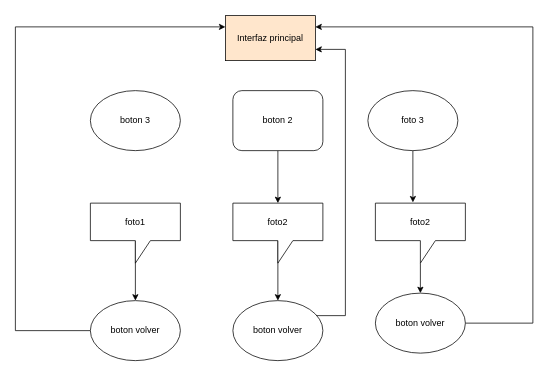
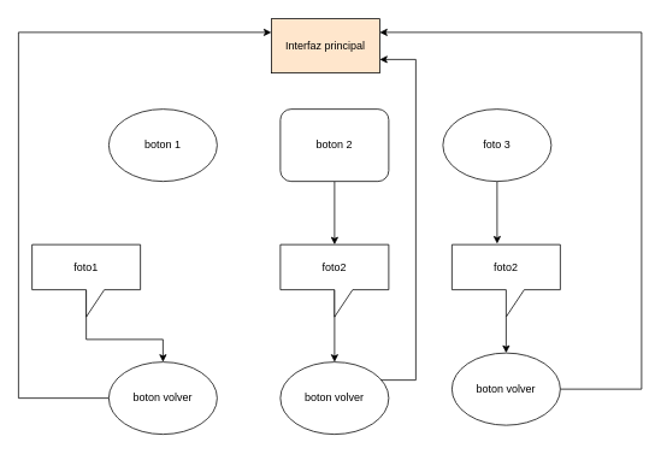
  <mxCell id="0" />
  <mxCell id="1" parent="0" />
  <mxCell id="2" value="Interfaz principal" style="rounded=0;whiteSpace=wrap;html=1;fillColor=#ffe6cc;" vertex="1" parent="1"><mxGeometry x="300" y="20" width="120" height="60" as="geometry" /></mxCell>
- <mxCell id="3" value="boton 3" style="ellipse;whiteSpace=wrap;html=1;" vertex="1" parent="1"><mxGeometry x="120" y="120" width="120" height="80" as="geometry" /></mxCell>
+ <mxCell id="3" value="boton 1" style="ellipse;whiteSpace=wrap;html=1;" vertex="1" parent="1"><mxGeometry x="120" y="120" width="120" height="80" as="geometry" /></mxCell>
  <mxCell id="4" style="edgeStyle=orthogonalEdgeStyle;rounded=0;orthogonalLoop=1;jettySize=auto;html=1;entryX=0.5;entryY=0;entryDx=0;entryDy=0;entryPerimeter=0;" edge="1" parent="1" source="5" target="13"><mxGeometry relative="1" as="geometry" /></mxCell>
  <mxCell id="5" value="boton 2" style="whiteSpace=wrap;html=1;rounded=1;" vertex="1" parent="1"><mxGeometry x="310" y="120" width="120" height="80" as="geometry" /></mxCell>
  <mxCell id="6" style="edgeStyle=orthogonalEdgeStyle;rounded=0;orthogonalLoop=1;jettySize=auto;html=1;entryX=0.417;entryY=-0.012;entryDx=0;entryDy=0;entryPerimeter=0;" edge="1" parent="1" source="7" target="16"><mxGeometry relative="1" as="geometry" /></mxCell>
  <mxCell id="7" value="foto 3" style="ellipse;whiteSpace=wrap;html=1;" vertex="1" parent="1"><mxGeometry x="490" y="120" width="120" height="80" as="geometry" /></mxCell>
  <mxCell id="8" style="edgeStyle=orthogonalEdgeStyle;rounded=0;orthogonalLoop=1;jettySize=auto;html=1;entryX=0;entryY=0.25;entryDx=0;entryDy=0;exitX=0;exitY=0.5;exitDx=0;exitDy=0;" edge="1" parent="1" source="17" target="2"><mxGeometry relative="1" as="geometry"><mxPoint x="20" y="40" as="targetPoint" /><Array as="points"><mxPoint x="20" y="440" /><mxPoint x="20" y="35" /></Array></mxGeometry></mxCell>
  <mxCell id="9" style="edgeStyle=orthogonalEdgeStyle;rounded=0;orthogonalLoop=1;jettySize=auto;html=1;entryX=0.5;entryY=0;entryDx=0;entryDy=0;" edge="1" parent="1" source="10" target="17"><mxGeometry relative="1" as="geometry" /></mxCell>
- <mxCell id="10" value="foto1" style="shape=callout;whiteSpace=wrap;html=1;perimeter=calloutPerimeter;" vertex="1" parent="1"><mxGeometry x="120" y="270" width="120" height="80" as="geometry" /></mxCell>
+ <mxCell id="10" value="foto1" style="shape=callout;whiteSpace=wrap;html=1;perimeter=calloutPerimeter;" vertex="1" parent="1"><mxGeometry x="35" y="270" width="120" height="80" as="geometry" /></mxCell>
  <mxCell id="11" style="edgeStyle=orthogonalEdgeStyle;rounded=0;orthogonalLoop=1;jettySize=auto;html=1;entryX=1;entryY=0.75;entryDx=0;entryDy=0;" edge="1" parent="1" target="2"><mxGeometry relative="1" as="geometry"><mxPoint x="460" y="70" as="targetPoint" /><mxPoint x="420" y="420" as="sourcePoint" /><Array as="points"><mxPoint x="370" y="420" /><mxPoint x="460" y="420" /><mxPoint x="460" y="65" /></Array></mxGeometry></mxCell>
  <mxCell id="12" style="edgeStyle=orthogonalEdgeStyle;rounded=0;orthogonalLoop=1;jettySize=auto;html=1;entryX=0.5;entryY=0;entryDx=0;entryDy=0;" edge="1" parent="1" source="13" target="18"><mxGeometry relative="1" as="geometry" /></mxCell>
  <mxCell id="13" value="foto2" style="shape=callout;whiteSpace=wrap;html=1;perimeter=calloutPerimeter;" vertex="1" parent="1"><mxGeometry x="310" y="270" width="120" height="80" as="geometry" /></mxCell>
  <mxCell id="14" style="edgeStyle=orthogonalEdgeStyle;rounded=0;orthogonalLoop=1;jettySize=auto;html=1;entryX=1;entryY=0.25;entryDx=0;entryDy=0;exitX=1;exitY=0.5;exitDx=0;exitDy=0;" edge="1" parent="1" source="19" target="2"><mxGeometry relative="1" as="geometry"><mxPoint x="710" y="40" as="targetPoint" /><Array as="points"><mxPoint x="710" y="430" /><mxPoint x="710" y="35" /></Array></mxGeometry></mxCell>
  <mxCell id="15" style="edgeStyle=orthogonalEdgeStyle;rounded=0;orthogonalLoop=1;jettySize=auto;html=1;exitX=0;exitY=0;exitDx=60;exitDy=80;exitPerimeter=0;" edge="1" parent="1" source="16" target="19"><mxGeometry relative="1" as="geometry" /></mxCell>
  <mxCell id="16" value="foto2" style="shape=callout;whiteSpace=wrap;html=1;perimeter=calloutPerimeter;" vertex="1" parent="1"><mxGeometry x="500" y="270" width="120" height="80" as="geometry" /></mxCell>
  <mxCell id="17" value="boton volver" style="ellipse;whiteSpace=wrap;html=1;" vertex="1" parent="1"><mxGeometry x="120" y="400" width="120" height="80" as="geometry" /></mxCell>
  <mxCell id="18" value="boton volver" style="ellipse;whiteSpace=wrap;html=1;" vertex="1" parent="1"><mxGeometry x="310" y="400" width="120" height="80" as="geometry" /></mxCell>
  <mxCell id="19" value="boton volver" style="ellipse;whiteSpace=wrap;html=1;" vertex="1" parent="1"><mxGeometry x="500" y="390" width="120" height="80" as="geometry" /></mxCell>
